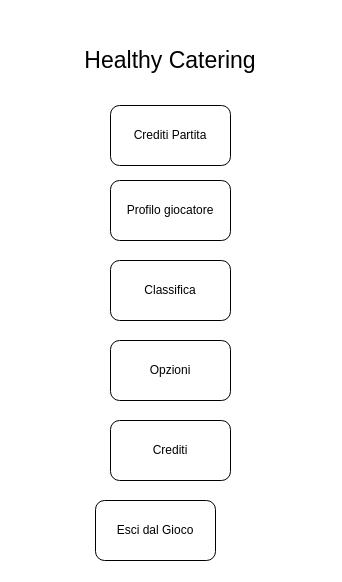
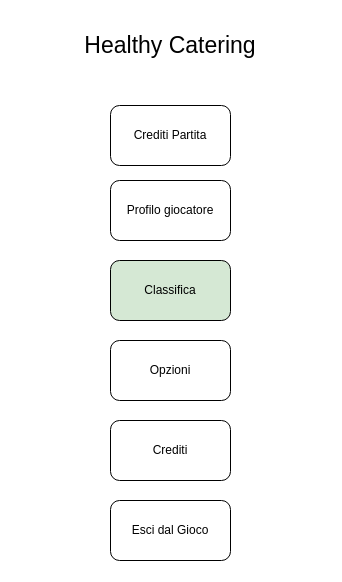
  <mxCell id="0" />
  <mxCell id="1" parent="0" />
  <mxCell id="2" value="Crediti Partita" style="rounded=1;whiteSpace=wrap;html=1;" parent="1" vertex="1"><mxGeometry x="110" y="105" width="120" height="60" as="geometry" /></mxCell>
  <mxCell id="3" value="Profilo giocatore" style="rounded=1;whiteSpace=wrap;html=1;" parent="1" vertex="1"><mxGeometry x="110" y="180" width="120" height="60" as="geometry" /></mxCell>
- <mxCell id="4" value="&lt;font style=&quot;font-size: 23px&quot;&gt;Healthy Catering&lt;/font&gt;" style="text;html=1;strokeColor=none;fillColor=none;align=center;verticalAlign=middle;whiteSpace=wrap;rounded=0;" parent="1" vertex="1"><mxGeometry x="20" y="35" width="300" height="50" as="geometry" /></mxCell>
- <mxCell id="5" value="Classifica" style="rounded=1;whiteSpace=wrap;html=1;" vertex="1" parent="1"><mxGeometry x="110" y="260" width="120" height="60" as="geometry" /></mxCell>
+ <mxCell id="4" value="&lt;font style=&quot;font-size: 23px&quot;&gt;Healthy Catering&lt;/font&gt;" style="text;html=1;strokeColor=none;fillColor=none;align=center;verticalAlign=middle;whiteSpace=wrap;rounded=0;" parent="1" vertex="1"><mxGeometry x="20" y="20" width="300" height="50" as="geometry" /></mxCell>
+ <mxCell id="5" value="Classifica" style="rounded=1;whiteSpace=wrap;html=1;fillColor=#d5e8d4;" vertex="1" parent="1"><mxGeometry x="110" y="260" width="120" height="60" as="geometry" /></mxCell>
  <mxCell id="6" value="Opzioni" style="rounded=1;whiteSpace=wrap;html=1;" vertex="1" parent="1"><mxGeometry x="110" y="340" width="120" height="60" as="geometry" /></mxCell>
  <mxCell id="7" value="Crediti" style="rounded=1;whiteSpace=wrap;html=1;" vertex="1" parent="1"><mxGeometry x="110" y="420" width="120" height="60" as="geometry" /></mxCell>
- <mxCell id="8" value="Esci dal Gioco" style="rounded=1;whiteSpace=wrap;html=1;" vertex="1" parent="1"><mxGeometry x="95" y="500" width="120" height="60" as="geometry" /></mxCell>
+ <mxCell id="8" value="Esci dal Gioco" style="rounded=1;whiteSpace=wrap;html=1;" vertex="1" parent="1"><mxGeometry x="110" y="500" width="120" height="60" as="geometry" /></mxCell>
